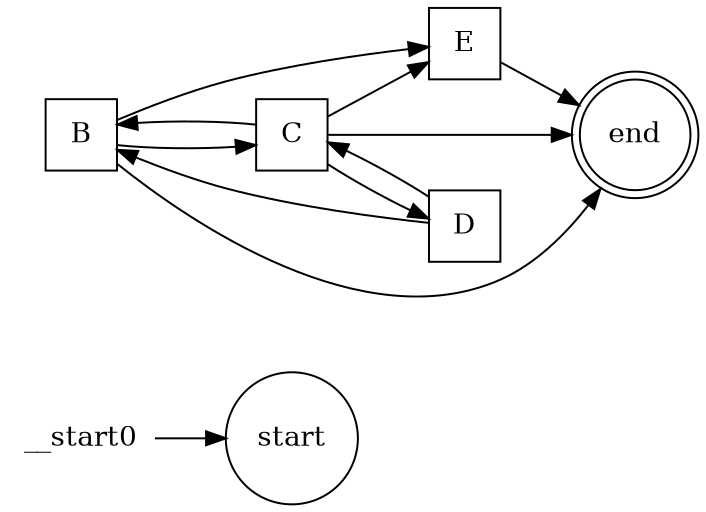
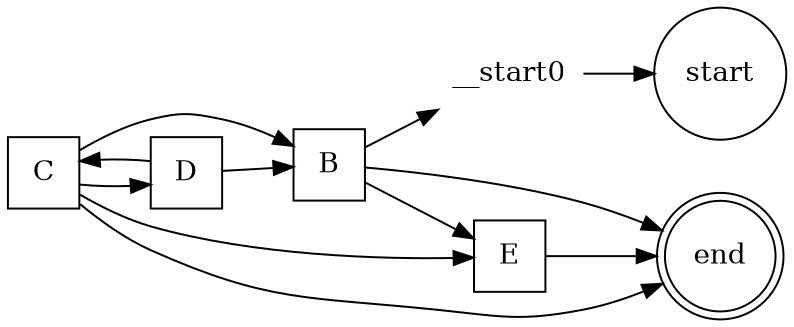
  digraph {
    rankdir=LR
    node [shape=square]
    n1 [label=start shape=circle]
    n2 [label=B]
    n3 [label=C]
    n4 [label=E]
    n5 [label=end shape=doublecircle]
    n6 [label=D]
    __start0 [shape=none]
-   n2 -> n3
+   n2 -> __start0
    n2 -> n4
    n2 -> n5
    n3 -> n2
    n3 -> n4
    n3 -> n5
    n3 -> n6
    n4 -> n5
    n6 -> n2
    n6 -> n3
    __start0 -> n1
  }
